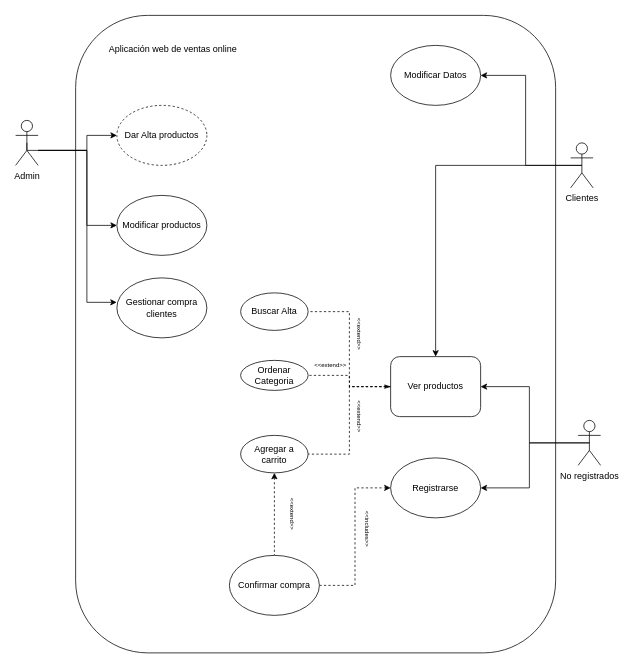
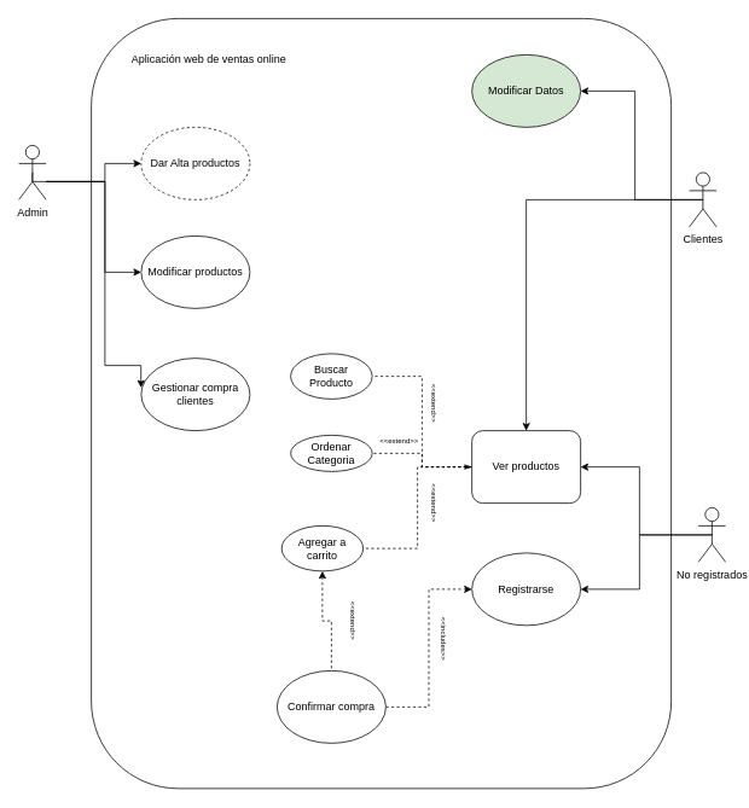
  <mxCell id="0" />
  <mxCell id="1" parent="0" />
  <mxCell id="2" value="" style="rounded=1;whiteSpace=wrap;html=1;" vertex="1" parent="1"><mxGeometry x="100" y="20" width="640" height="850" as="geometry" /></mxCell>
  <mxCell id="3" value="Aplicación web de ventas online" style="text;html=1;align=center;verticalAlign=middle;whiteSpace=wrap;rounded=0;" vertex="1" parent="1"><mxGeometry x="130" y="50" width="200" height="30" as="geometry" /></mxCell>
  <mxCell id="4" style="edgeStyle=orthogonalEdgeStyle;rounded=0;orthogonalLoop=1;jettySize=auto;html=1;exitX=0.5;exitY=0.5;exitDx=0;exitDy=0;exitPerimeter=0;" edge="1" parent="1" source="6" target="30"><mxGeometry relative="1" as="geometry"><mxPoint x="0" y="200" as="sourcePoint" /><Array as="points"><mxPoint x="35" y="200" /><mxPoint x="115" y="200" /><mxPoint x="115" y="180" /></Array></mxGeometry></mxCell>
  <mxCell id="5" style="edgeStyle=orthogonalEdgeStyle;rounded=0;orthogonalLoop=1;jettySize=auto;html=1;entryX=0;entryY=0.5;entryDx=0;entryDy=0;" edge="1" parent="1" source="6" target="31"><mxGeometry relative="1" as="geometry"><mxPoint x="0" y="200" as="sourcePoint" /><Array as="points"><mxPoint x="115" y="200" /><mxPoint x="115" y="300" /></Array></mxGeometry></mxCell>
  <mxCell id="6" value="Admin" style="shape=umlActor;verticalLabelPosition=bottom;verticalAlign=top;html=1;outlineConnect=0;" vertex="1" parent="1"><mxGeometry x="20" y="160" width="30" height="60" as="geometry" /></mxCell>
  <mxCell id="7" style="edgeStyle=orthogonalEdgeStyle;rounded=0;orthogonalLoop=1;jettySize=auto;html=1;exitX=0.5;exitY=0.5;exitDx=0;exitDy=0;exitPerimeter=0;entryX=1;entryY=0.5;entryDx=0;entryDy=0;" edge="1" parent="1" source="9" target="29"><mxGeometry relative="1" as="geometry" /></mxCell>
  <mxCell id="8" style="edgeStyle=orthogonalEdgeStyle;rounded=0;orthogonalLoop=1;jettySize=auto;html=1;exitX=0.5;exitY=0.5;exitDx=0;exitDy=0;exitPerimeter=0;entryX=0.5;entryY=0;entryDx=0;entryDy=0;" edge="1" parent="1" source="9" target="17"><mxGeometry relative="1" as="geometry" /></mxCell>
  <mxCell id="9" value="Clientes" style="shape=umlActor;verticalLabelPosition=bottom;verticalAlign=top;html=1;outlineConnect=0;" vertex="1" parent="1"><mxGeometry x="760" y="190" width="30" height="60" as="geometry" /></mxCell>
  <mxCell id="10" style="edgeStyle=orthogonalEdgeStyle;rounded=0;orthogonalLoop=1;jettySize=auto;html=1;exitX=0.5;exitY=0.5;exitDx=0;exitDy=0;exitPerimeter=0;entryX=1;entryY=0.5;entryDx=0;entryDy=0;" edge="1" parent="1" source="12" target="13"><mxGeometry relative="1" as="geometry" /></mxCell>
  <mxCell id="11" style="edgeStyle=orthogonalEdgeStyle;rounded=0;orthogonalLoop=1;jettySize=auto;html=1;exitX=0.5;exitY=0.5;exitDx=0;exitDy=0;exitPerimeter=0;entryX=1;entryY=0.5;entryDx=0;entryDy=0;" edge="1" parent="1" source="12" target="17"><mxGeometry relative="1" as="geometry" /></mxCell>
  <mxCell id="12" value="No registrados" style="shape=umlActor;verticalLabelPosition=bottom;verticalAlign=top;html=1;outlineConnect=0;" vertex="1" parent="1"><mxGeometry x="770" y="560" width="30" height="60" as="geometry" /></mxCell>
  <mxCell id="13" value="Registrarse" style="ellipse;whiteSpace=wrap;html=1;" vertex="1" parent="1"><mxGeometry x="520" y="610" width="120" height="80" as="geometry" /></mxCell>
  <mxCell id="14" style="edgeStyle=orthogonalEdgeStyle;rounded=0;orthogonalLoop=1;jettySize=auto;html=1;exitX=0;exitY=0.5;exitDx=0;exitDy=0;entryX=1;entryY=0.5;entryDx=0;entryDy=0;startArrow=none;startFill=0;dashed=1;endArrow=none;endFill=0;" edge="1" parent="1" source="17" target="21"><mxGeometry relative="1" as="geometry" /></mxCell>
  <mxCell id="15" style="edgeStyle=orthogonalEdgeStyle;rounded=0;orthogonalLoop=1;jettySize=auto;html=1;exitX=0;exitY=0.5;exitDx=0;exitDy=0;entryX=1;entryY=0.5;entryDx=0;entryDy=0;dashed=1;endArrow=none;endFill=0;" edge="1" parent="1" source="17" target="20"><mxGeometry relative="1" as="geometry" /></mxCell>
  <mxCell id="16" style="edgeStyle=orthogonalEdgeStyle;rounded=0;orthogonalLoop=1;jettySize=auto;html=1;exitX=0;exitY=0.5;exitDx=0;exitDy=0;entryX=1;entryY=0.5;entryDx=0;entryDy=0;startArrow=classicThin;startFill=1;dashed=1;endArrow=none;endFill=0;" edge="1" parent="1" source="17" target="18"><mxGeometry relative="1" as="geometry" /></mxCell>
  <mxCell id="17" value="Ver productos" style="whiteSpace=wrap;html=1;rounded=1;" vertex="1" parent="1"><mxGeometry x="520" y="475" width="120" height="80" as="geometry" /></mxCell>
  <mxCell id="18" value="Ordenar Categoria" style="ellipse;whiteSpace=wrap;html=1;" vertex="1" parent="1"><mxGeometry x="320" y="480" width="90" height="40" as="geometry" /></mxCell>
  <mxCell id="19" style="edgeStyle=orthogonalEdgeStyle;rounded=0;orthogonalLoop=1;jettySize=auto;html=1;exitX=0.5;exitY=1;exitDx=0;exitDy=0;entryX=0.5;entryY=0;entryDx=0;entryDy=0;dashed=1;endArrow=none;endFill=0;startArrow=classic;startFill=1;" edge="1" parent="1" source="20" target="26"><mxGeometry relative="1" as="geometry" /></mxCell>
- <mxCell id="20" value="Agregar a carrito" style="ellipse;whiteSpace=wrap;html=1;" vertex="1" parent="1"><mxGeometry x="320" y="580" width="90" height="50" as="geometry" /></mxCell>
- <mxCell id="21" value="Buscar Alta" style="ellipse;whiteSpace=wrap;html=1;" vertex="1" parent="1"><mxGeometry x="320" y="390" width="90" height="50" as="geometry" /></mxCell>
+ <mxCell id="20" value="Agregar a carrito" style="ellipse;whiteSpace=wrap;html=1;" vertex="1" parent="1"><mxGeometry x="310" y="580" width="90" height="50" as="geometry" /></mxCell>
+ <mxCell id="21" value="Buscar Producto" style="ellipse;whiteSpace=wrap;html=1;" vertex="1" parent="1"><mxGeometry x="320" y="390" width="90" height="50" as="geometry" /></mxCell>
  <mxCell id="22" value="&lt;font style=&quot;font-size: 8px;&quot;&gt;&amp;lt;&amp;lt;extend&amp;gt;&amp;gt;&lt;/font&gt;" style="text;html=1;align=center;verticalAlign=middle;whiteSpace=wrap;rounded=0;rotation=90;" vertex="1" parent="1"><mxGeometry x="450" y="430" width="60" height="30" as="geometry" /></mxCell>
  <mxCell id="23" value="&lt;font style=&quot;font-size: 8px;&quot;&gt;&amp;lt;&amp;lt;extend&amp;gt;&amp;gt;&lt;/font&gt;" style="text;html=1;align=center;verticalAlign=middle;whiteSpace=wrap;rounded=0;rotation=90;" vertex="1" parent="1"><mxGeometry x="450" y="540" width="60" height="30" as="geometry" /></mxCell>
  <mxCell id="24" value="&lt;font style=&quot;font-size: 8px;&quot;&gt;&amp;lt;&amp;lt;extend&amp;gt;&amp;gt;&lt;/font&gt;" style="text;html=1;align=center;verticalAlign=middle;whiteSpace=wrap;rounded=0;rotation=0;" vertex="1" parent="1"><mxGeometry x="420" y="475" width="40" height="20" as="geometry" /></mxCell>
  <mxCell id="25" style="edgeStyle=orthogonalEdgeStyle;rounded=0;orthogonalLoop=1;jettySize=auto;html=1;exitX=1;exitY=0.5;exitDx=0;exitDy=0;entryX=0;entryY=0.5;entryDx=0;entryDy=0;dashed=1;endArrow=classic;endFill=1;" edge="1" parent="1" source="26" target="13"><mxGeometry relative="1" as="geometry" /></mxCell>
  <mxCell id="26" value="Confirmar compra" style="ellipse;whiteSpace=wrap;html=1;" vertex="1" parent="1"><mxGeometry x="305" y="740" width="120" height="80" as="geometry" /></mxCell>
  <mxCell id="27" value="&lt;font style=&quot;font-size: 8px;&quot;&gt;&amp;lt;&amp;lt;extend&amp;gt;&amp;gt;&lt;/font&gt;" style="text;html=1;align=center;verticalAlign=middle;whiteSpace=wrap;rounded=0;rotation=90;" vertex="1" parent="1"><mxGeometry x="360" y="670" width="60" height="30" as="geometry" /></mxCell>
  <mxCell id="28" value="&lt;font style=&quot;font-size: 8px;&quot;&gt;&amp;lt;&amp;lt;includes&amp;gt;&amp;gt;&lt;/font&gt;" style="text;html=1;align=center;verticalAlign=middle;whiteSpace=wrap;rounded=0;rotation=90;" vertex="1" parent="1"><mxGeometry x="460" y="690" width="60" height="30" as="geometry" /></mxCell>
- <mxCell id="29" value="Modificar Datos" style="ellipse;whiteSpace=wrap;html=1;" vertex="1" parent="1"><mxGeometry x="520" y="60" width="120" height="80" as="geometry" /></mxCell>
+ <mxCell id="29" value="Modificar Datos" style="ellipse;whiteSpace=wrap;html=1;fillColor=#d5e8d4;" vertex="1" parent="1"><mxGeometry x="520" y="60" width="120" height="80" as="geometry" /></mxCell>
  <mxCell id="30" value="Dar Alta productos" style="ellipse;whiteSpace=wrap;html=1;dashed=1;" vertex="1" parent="1"><mxGeometry x="155" y="140" width="120" height="80" as="geometry" /></mxCell>
  <mxCell id="31" value="Modificar productos" style="ellipse;whiteSpace=wrap;html=1;" vertex="1" parent="1"><mxGeometry x="155" y="260" width="120" height="80" as="geometry" /></mxCell>
- <mxCell id="32" value="Gestionar compra clientes" style="ellipse;whiteSpace=wrap;html=1;" vertex="1" parent="1"><mxGeometry x="155" y="370" width="120" height="80" as="geometry" /></mxCell>
+ <mxCell id="32" value="Gestionar compra clientes" style="ellipse;whiteSpace=wrap;html=1;" vertex="1" parent="1"><mxGeometry x="155" y="395" width="120" height="80" as="geometry" /></mxCell>
  <mxCell id="33" style="edgeStyle=orthogonalEdgeStyle;rounded=0;orthogonalLoop=1;jettySize=auto;html=1;entryX=-0.002;entryY=0.408;entryDx=0;entryDy=0;entryPerimeter=0;" edge="1" parent="1" source="6" target="32"><mxGeometry relative="1" as="geometry"><mxPoint x="0" y="200" as="sourcePoint" /><Array as="points"><mxPoint x="115" y="200" /><mxPoint x="115" y="403" /></Array></mxGeometry></mxCell>
